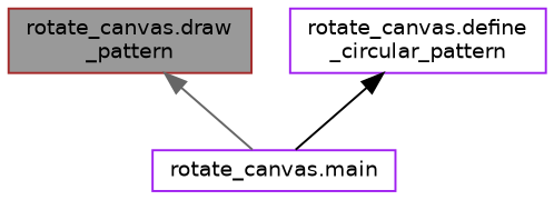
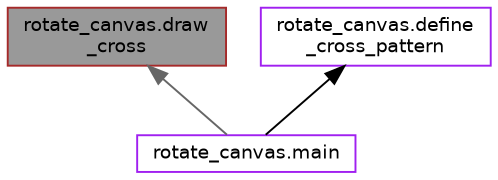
  digraph {
    rankdir=TB
    node [color=purple fillcolor=white fontname=Helvetica fontsize=10 shape=box style=filled]
    edge [dir=back fontname=Helvetica fontsize=10 labelfontname=Helvetica labelfontsize=10 style=solid]
-   n1 [color=brown fillcolor=grey60 fontcolor=black height=0.2 label="rotate_canvas.draw\l_pattern" width=0.4]
+   n1 [color=brown fillcolor=grey60 fontcolor=black height=0.2 label="rotate_canvas.draw\l_cross" width=0.4]
    n2 [height=0.2 label="rotate_canvas.main" width=0.4]
-   n3 [height=0.2 label="rotate_canvas.define\l_circular_pattern" width=0.4]
+   n3 [height=0.2 label="rotate_canvas.define\l_cross_pattern" width=0.4]
    n1 -> n2 [color=gray40]
    n3 -> n2 [color=black]
  }
